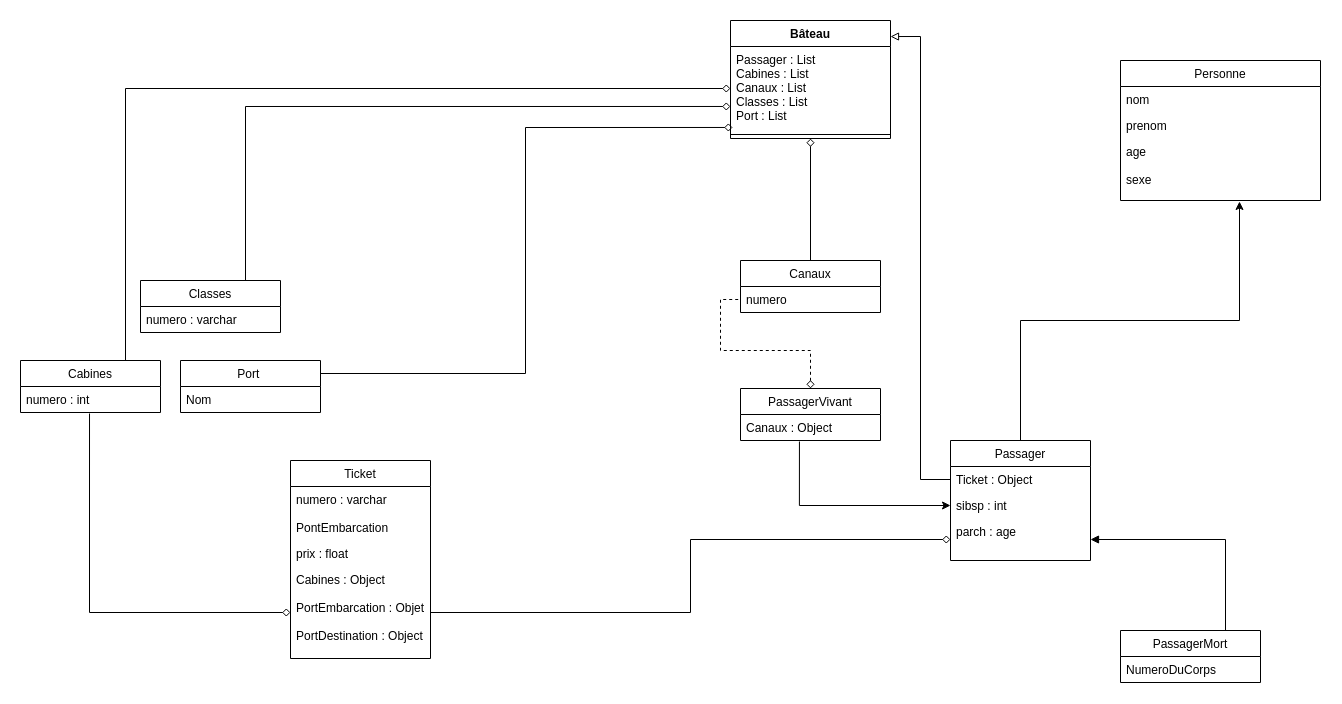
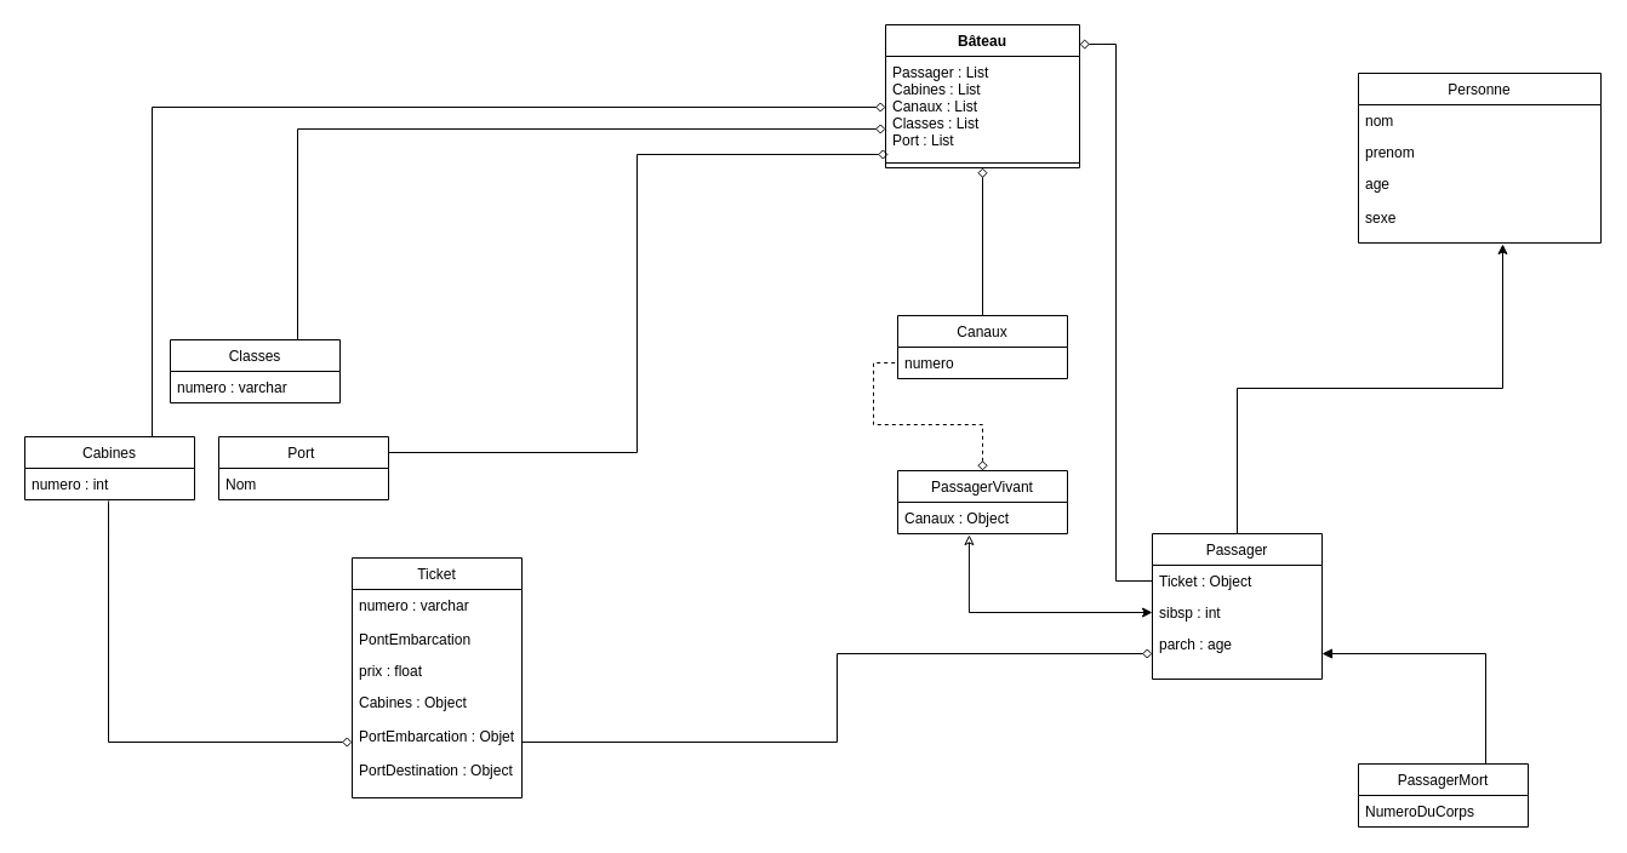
  <mxCell id="0" />
  <mxCell id="1" parent="0" />
  <mxCell id="2" value="Bâteau" style="swimlane;fontStyle=1;align=center;verticalAlign=top;childLayout=stackLayout;horizontal=1;startSize=26;horizontalStack=0;resizeParent=1;resizeParentMax=0;resizeLast=0;collapsible=1;marginBottom=0;" vertex="1" parent="1"><mxGeometry x="730" y="20" width="160" height="118" as="geometry" /></mxCell>
  <mxCell id="3" value="Passager : List&#10;Cabines : List&#10;Canaux : List&#10;Classes : List&#10;Port : List" style="text;strokeColor=none;fillColor=none;align=left;verticalAlign=top;spacingLeft=4;spacingRight=4;overflow=hidden;rotatable=0;points=[[0,0.5],[1,0.5]];portConstraint=eastwest;" vertex="1" parent="2"><mxGeometry y="26" width="160" height="84" as="geometry" /></mxCell>
  <mxCell id="4" value="" style="line;strokeWidth=1;fillColor=none;align=left;verticalAlign=middle;spacingTop=-1;spacingLeft=3;spacingRight=3;rotatable=0;labelPosition=right;points=[];portConstraint=eastwest;" vertex="1" parent="2"><mxGeometry y="110" width="160" height="8" as="geometry" /></mxCell>
  <mxCell id="5" style="edgeStyle=orthogonalEdgeStyle;rounded=0;orthogonalLoop=1;jettySize=auto;html=1;exitX=0.75;exitY=0;exitDx=0;exitDy=0;endArrow=diamond;endFill=0;" edge="1" parent="1" source="6" target="3"><mxGeometry relative="1" as="geometry" /></mxCell>
  <mxCell id="6" value="Cabines" style="swimlane;fontStyle=0;childLayout=stackLayout;horizontal=1;startSize=26;fillColor=none;horizontalStack=0;resizeParent=1;resizeParentMax=0;resizeLast=0;collapsible=1;marginBottom=0;" vertex="1" parent="1"><mxGeometry x="20" y="360" width="140" height="52" as="geometry" /></mxCell>
  <mxCell id="7" value="numero : int" style="text;strokeColor=none;fillColor=none;align=left;verticalAlign=top;spacingLeft=4;spacingRight=4;overflow=hidden;rotatable=0;points=[[0,0.5],[1,0.5]];portConstraint=eastwest;" vertex="1" parent="6"><mxGeometry y="26" width="140" height="26" as="geometry" /></mxCell>
  <mxCell id="8" style="edgeStyle=orthogonalEdgeStyle;rounded=0;orthogonalLoop=1;jettySize=auto;html=1;exitX=0.5;exitY=0;exitDx=0;exitDy=0;entryX=0.5;entryY=1;entryDx=0;entryDy=0;startArrow=none;startFill=0;endArrow=diamond;endFill=0;" edge="1" parent="1" source="9" target="2"><mxGeometry relative="1" as="geometry" /></mxCell>
  <mxCell id="9" value="Canaux" style="swimlane;fontStyle=0;childLayout=stackLayout;horizontal=1;startSize=26;fillColor=none;horizontalStack=0;resizeParent=1;resizeParentMax=0;resizeLast=0;collapsible=1;marginBottom=0;" vertex="1" parent="1"><mxGeometry x="740" width="140" height="52" as="geometry" y="260" /></mxCell>
  <mxCell id="10" value="numero" style="text;strokeColor=none;fillColor=none;align=left;verticalAlign=top;spacingLeft=4;spacingRight=4;overflow=hidden;rotatable=0;points=[[0,0.5],[1,0.5]];portConstraint=eastwest;" vertex="1" parent="9"><mxGeometry y="26" width="140" height="26" as="geometry" /></mxCell>
  <mxCell id="11" style="edgeStyle=orthogonalEdgeStyle;rounded=0;orthogonalLoop=1;jettySize=auto;html=1;exitX=0.75;exitY=0;exitDx=0;exitDy=0;entryX=0;entryY=0.714;entryDx=0;entryDy=0;entryPerimeter=0;endArrow=diamond;endFill=0;" edge="1" parent="1" source="12" target="3"><mxGeometry relative="1" as="geometry" /></mxCell>
  <mxCell id="12" value="Classes" style="swimlane;fontStyle=0;childLayout=stackLayout;horizontal=1;startSize=26;fillColor=none;horizontalStack=0;resizeParent=1;resizeParentMax=0;resizeLast=0;collapsible=1;marginBottom=0;" vertex="1" parent="1"><mxGeometry x="140" y="280" width="140" height="52" as="geometry" /></mxCell>
  <mxCell id="13" value="numero : varchar" style="text;strokeColor=none;fillColor=none;align=left;verticalAlign=top;spacingLeft=4;spacingRight=4;overflow=hidden;rotatable=0;points=[[0,0.5],[1,0.5]];portConstraint=eastwest;" vertex="1" parent="12"><mxGeometry y="26" width="140" height="26" as="geometry" /></mxCell>
  <mxCell id="14" style="edgeStyle=orthogonalEdgeStyle;rounded=0;orthogonalLoop=1;jettySize=auto;html=1;exitX=1;exitY=0.25;exitDx=0;exitDy=0;entryX=0.013;entryY=0.964;entryDx=0;entryDy=0;entryPerimeter=0;endArrow=diamond;endFill=0;" edge="1" parent="1" source="15" target="3"><mxGeometry relative="1" as="geometry" /></mxCell>
  <mxCell id="15" value="Port " style="swimlane;fontStyle=0;childLayout=stackLayout;horizontal=1;startSize=26;fillColor=none;horizontalStack=0;resizeParent=1;resizeParentMax=0;resizeLast=0;collapsible=1;marginBottom=0;" vertex="1" parent="1"><mxGeometry x="180" y="360" width="140" height="52" as="geometry" /></mxCell>
  <mxCell id="16" value="Nom" style="text;strokeColor=none;fillColor=none;align=left;verticalAlign=top;spacingLeft=4;spacingRight=4;overflow=hidden;rotatable=0;points=[[0,0.5],[1,0.5]];portConstraint=eastwest;" vertex="1" parent="15"><mxGeometry y="26" width="140" height="26" as="geometry" /></mxCell>
  <mxCell id="17" value="Personne" style="swimlane;fontStyle=0;childLayout=stackLayout;horizontal=1;startSize=26;fillColor=none;horizontalStack=0;resizeParent=1;resizeParentMax=0;resizeLast=0;collapsible=1;marginBottom=0;" vertex="1" parent="1"><mxGeometry x="1120" y="60" width="200" height="140" as="geometry" /></mxCell>
  <mxCell id="18" value="nom" style="text;strokeColor=none;fillColor=none;align=left;verticalAlign=top;spacingLeft=4;spacingRight=4;overflow=hidden;rotatable=0;points=[[0,0.5],[1,0.5]];portConstraint=eastwest;" vertex="1" parent="17"><mxGeometry y="26" width="200" height="26" as="geometry" /></mxCell>
  <mxCell id="19" value="prenom" style="text;strokeColor=none;fillColor=none;align=left;verticalAlign=top;spacingLeft=4;spacingRight=4;overflow=hidden;rotatable=0;points=[[0,0.5],[1,0.5]];portConstraint=eastwest;" vertex="1" parent="17"><mxGeometry y="52" width="200" height="26" as="geometry" /></mxCell>
  <mxCell id="20" value="age&#10;&#10;sexe&#10;&#10;" style="text;strokeColor=none;fillColor=none;align=left;verticalAlign=top;spacingLeft=4;spacingRight=4;overflow=hidden;rotatable=0;points=[[0,0.5],[1,0.5]];portConstraint=eastwest;" vertex="1" parent="17"><mxGeometry y="78" width="200" height="62" as="geometry" /></mxCell>
  <mxCell id="21" style="edgeStyle=orthogonalEdgeStyle;rounded=0;orthogonalLoop=1;jettySize=auto;html=1;exitX=0.5;exitY=0;exitDx=0;exitDy=0;entryX=0.595;entryY=1.016;entryDx=0;entryDy=0;entryPerimeter=0;endArrow=classic;endFill=1;" edge="1" parent="1" source="22" target="20"><mxGeometry relative="1" as="geometry" /></mxCell>
  <mxCell id="22" value="Passager" style="swimlane;fontStyle=0;childLayout=stackLayout;horizontal=1;startSize=26;fillColor=none;horizontalStack=0;resizeParent=1;resizeParentMax=0;resizeLast=0;collapsible=1;marginBottom=0;" vertex="1" parent="1"><mxGeometry x="950" y="440" width="140" height="120" as="geometry" /></mxCell>
  <mxCell id="23" value="Ticket : Object" style="text;strokeColor=none;fillColor=none;align=left;verticalAlign=top;spacingLeft=4;spacingRight=4;overflow=hidden;rotatable=0;points=[[0,0.5],[1,0.5]];portConstraint=eastwest;" vertex="1" parent="22"><mxGeometry y="26" width="140" height="26" as="geometry" /></mxCell>
  <mxCell id="24" value="sibsp : int" style="text;strokeColor=none;fillColor=none;align=left;verticalAlign=top;spacingLeft=4;spacingRight=4;overflow=hidden;rotatable=0;points=[[0,0.5],[1,0.5]];portConstraint=eastwest;" vertex="1" parent="22"><mxGeometry y="52" width="140" height="26" as="geometry" /></mxCell>
  <mxCell id="25" value="parch : age&#10;" style="text;strokeColor=none;fillColor=none;align=left;verticalAlign=top;spacingLeft=4;spacingRight=4;overflow=hidden;rotatable=0;points=[[0,0.5],[1,0.5]];portConstraint=eastwest;" vertex="1" parent="22"><mxGeometry y="78" width="140" height="42" as="geometry" /></mxCell>
- <mxCell id="26" style="edgeStyle=orthogonalEdgeStyle;rounded=0;orthogonalLoop=1;jettySize=auto;html=1;exitX=0;exitY=0.5;exitDx=0;exitDy=0;entryX=1;entryY=0.136;entryDx=0;entryDy=0;entryPerimeter=0;endArrow=block;endFill=0;" edge="1" parent="1" source="23" target="2"><mxGeometry relative="1" as="geometry" /></mxCell>
+ <mxCell id="26" style="edgeStyle=orthogonalEdgeStyle;rounded=0;orthogonalLoop=1;jettySize=auto;html=1;exitX=0;exitY=0.5;exitDx=0;exitDy=0;entryX=1;entryY=0.136;entryDx=0;entryDy=0;entryPerimeter=0;endArrow=diamond;endFill=0;" edge="1" parent="1" source="23" target="2"><mxGeometry relative="1" as="geometry" /></mxCell>
  <mxCell id="27" value="Ticket" style="swimlane;fontStyle=0;childLayout=stackLayout;horizontal=1;startSize=26;fillColor=none;horizontalStack=0;resizeParent=1;resizeParentMax=0;resizeLast=0;collapsible=1;marginBottom=0;" vertex="1" parent="1"><mxGeometry x="290" y="460" width="140" height="198" as="geometry" /></mxCell>
  <mxCell id="28" value="numero : varchar&#10;&#10;PontEmbarcation" style="text;strokeColor=none;fillColor=none;align=left;verticalAlign=top;spacingLeft=4;spacingRight=4;overflow=hidden;rotatable=0;points=[[0,0.5],[1,0.5]];portConstraint=eastwest;" vertex="1" parent="27"><mxGeometry y="26" width="140" height="54" as="geometry" /></mxCell>
  <mxCell id="29" value="prix : float" style="text;strokeColor=none;fillColor=none;align=left;verticalAlign=top;spacingLeft=4;spacingRight=4;overflow=hidden;rotatable=0;points=[[0,0.5],[1,0.5]];portConstraint=eastwest;" vertex="1" parent="27"><mxGeometry y="80" width="140" height="26" as="geometry" /></mxCell>
  <mxCell id="30" value="Cabines : Object&#10;&#10;PortEmbarcation : Objet&#10;&#10;PortDestination : Object" style="text;strokeColor=none;fillColor=none;align=left;verticalAlign=top;spacingLeft=4;spacingRight=4;overflow=hidden;rotatable=0;points=[[0,0.5],[1,0.5]];portConstraint=eastwest;" vertex="1" parent="27"><mxGeometry y="106" width="140" height="92" as="geometry" /></mxCell>
  <mxCell id="31" style="edgeStyle=orthogonalEdgeStyle;rounded=0;orthogonalLoop=1;jettySize=auto;html=1;exitX=0;exitY=0.5;exitDx=0;exitDy=0;entryX=0.493;entryY=1.038;entryDx=0;entryDy=0;entryPerimeter=0;endArrow=none;endFill=0;startArrow=diamond;startFill=0;" edge="1" parent="1" source="30" target="7"><mxGeometry relative="1" as="geometry" /></mxCell>
  <mxCell id="32" style="edgeStyle=orthogonalEdgeStyle;rounded=0;orthogonalLoop=1;jettySize=auto;html=1;exitX=0.75;exitY=0;exitDx=0;exitDy=0;entryX=1;entryY=0.5;entryDx=0;entryDy=0;endArrow=block;endFill=1;" edge="1" parent="1" source="33" target="25"><mxGeometry relative="1" as="geometry" /></mxCell>
  <mxCell id="33" value="PassagerMort" style="swimlane;fontStyle=0;childLayout=stackLayout;horizontal=1;startSize=26;fillColor=none;horizontalStack=0;resizeParent=1;resizeParentMax=0;resizeLast=0;collapsible=1;marginBottom=0;" vertex="1" parent="1"><mxGeometry x="1120" y="630" width="140" height="52" as="geometry" /></mxCell>
  <mxCell id="34" value="NumeroDuCorps" style="text;strokeColor=none;fillColor=none;align=left;verticalAlign=top;spacingLeft=4;spacingRight=4;overflow=hidden;rotatable=0;points=[[0,0.5],[1,0.5]];portConstraint=eastwest;" vertex="1" parent="33"><mxGeometry y="26" width="140" height="26" as="geometry" /></mxCell>
  <mxCell id="35" style="edgeStyle=orthogonalEdgeStyle;rounded=0;orthogonalLoop=1;jettySize=auto;html=1;exitX=0.5;exitY=0;exitDx=0;exitDy=0;entryX=0;entryY=0.5;entryDx=0;entryDy=0;startArrow=diamond;startFill=0;endArrow=none;endFill=0;dashed=1;" edge="1" parent="1" source="36" target="10"><mxGeometry relative="1" as="geometry" /></mxCell>
  <mxCell id="36" value="PassagerVivant" style="swimlane;fontStyle=0;childLayout=stackLayout;horizontal=1;startSize=26;fillColor=none;horizontalStack=0;resizeParent=1;resizeParentMax=0;resizeLast=0;collapsible=1;marginBottom=0;" vertex="1" parent="1"><mxGeometry x="740" y="388" width="140" height="52" as="geometry" /></mxCell>
  <mxCell id="37" value="Canaux : Object" style="text;strokeColor=none;fillColor=none;align=left;verticalAlign=top;spacingLeft=4;spacingRight=4;overflow=hidden;rotatable=0;points=[[0,0.5],[1,0.5]];portConstraint=eastwest;" vertex="1" parent="36"><mxGeometry y="26" width="140" height="26" as="geometry" /></mxCell>
  <mxCell id="38" style="edgeStyle=orthogonalEdgeStyle;rounded=0;orthogonalLoop=1;jettySize=auto;html=1;exitX=1;exitY=0.5;exitDx=0;exitDy=0;entryX=0;entryY=0.5;entryDx=0;entryDy=0;endArrow=diamond;endFill=0;" edge="1" parent="1" source="30" target="25"><mxGeometry relative="1" as="geometry" /></mxCell>
- <mxCell id="39" style="edgeStyle=orthogonalEdgeStyle;rounded=0;orthogonalLoop=1;jettySize=auto;html=1;exitX=0;exitY=0.5;exitDx=0;exitDy=0;entryX=0.421;entryY=1.038;entryDx=0;entryDy=0;entryPerimeter=0;endArrow=none;endFill=0;startArrow=classic;startFill=1;" edge="1" parent="1" source="24" target="37"><mxGeometry relative="1" as="geometry" /></mxCell>
+ <mxCell id="39" style="edgeStyle=orthogonalEdgeStyle;rounded=0;orthogonalLoop=1;jettySize=auto;html=1;exitX=0;exitY=0.5;exitDx=0;exitDy=0;entryX=0.421;entryY=1.038;entryDx=0;entryDy=0;entryPerimeter=0;endArrow=classic;endFill=0;startArrow=classic;startFill=1;" edge="1" parent="1" source="24" target="37"><mxGeometry relative="1" as="geometry" /></mxCell>
